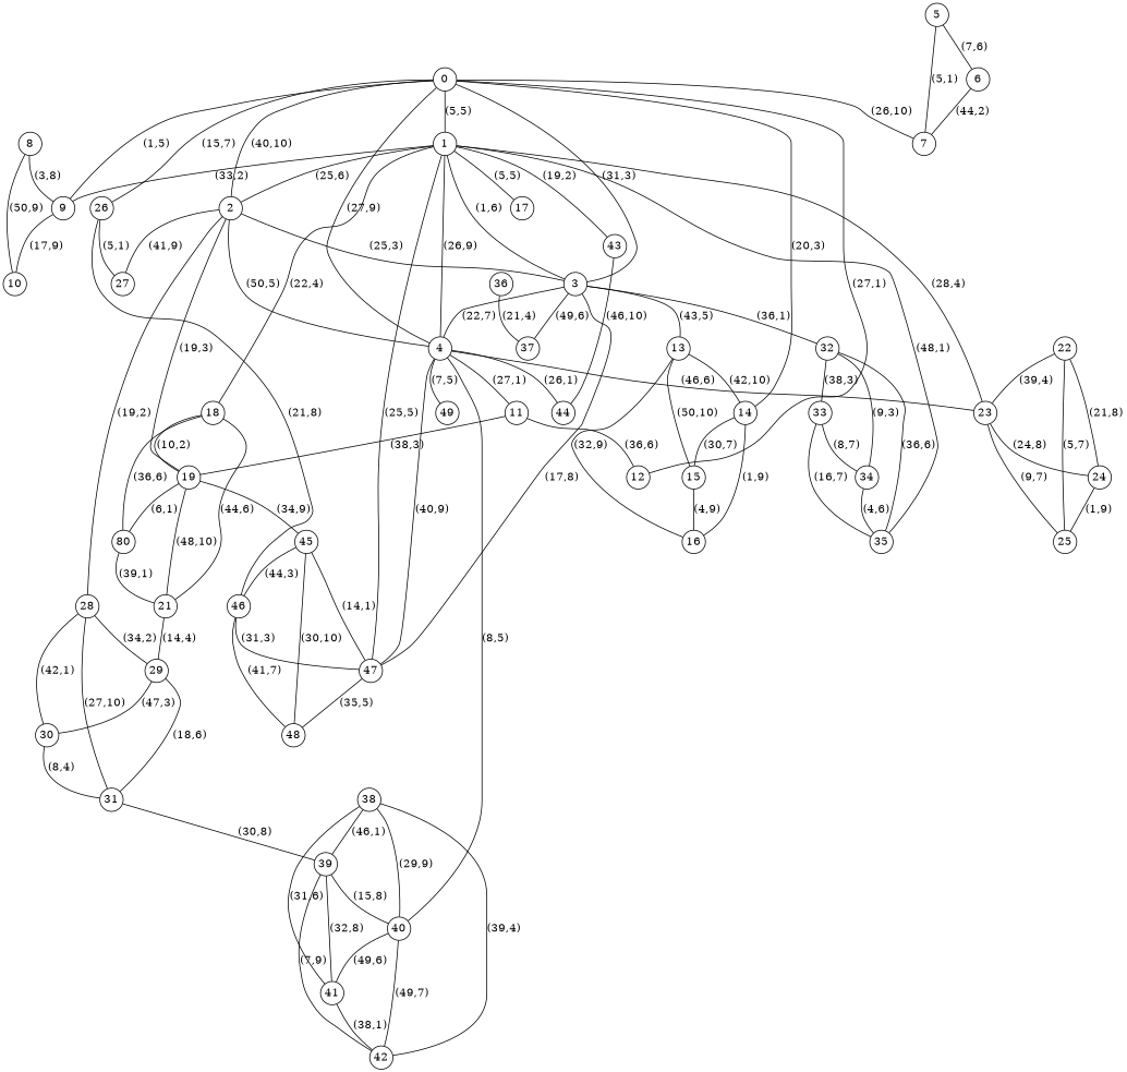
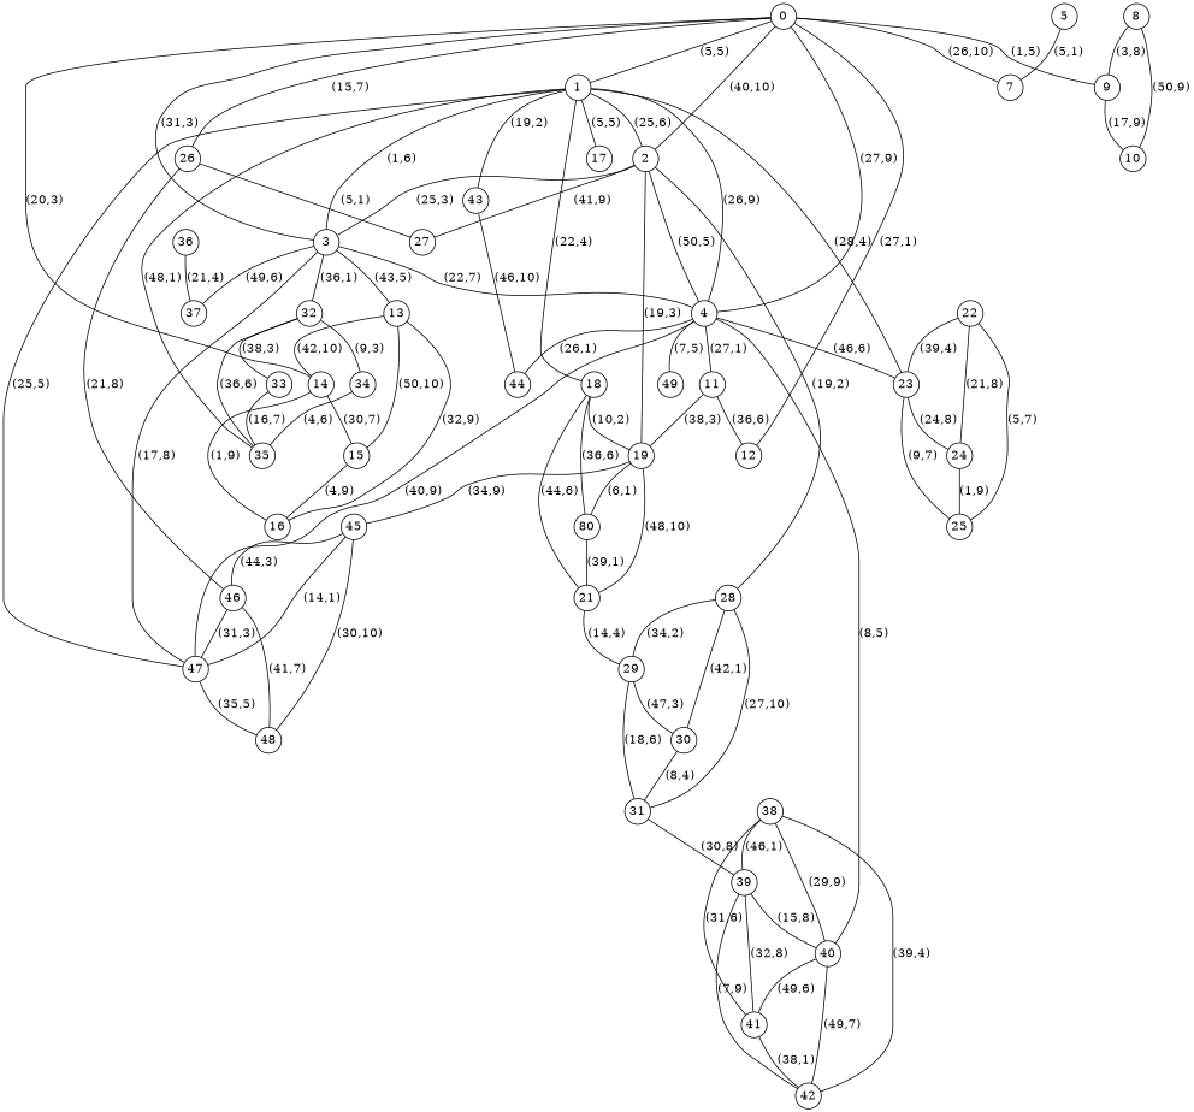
  digraph {
    node [fixedsize=true shape=circle]
    edge [dir=none]
    0 [width=0.4]
    26 [width=0.4]
    14 [width=0.4]
    12 [width=0.4]
    9 [width=0.4]
    7 [width=0.4]
    1 [width=0.4]
    2 [width=0.4]
    3 [width=0.4]
    4 [width=0.4]
    27 [width=0.4]
    46 [width=0.4]
    15 [width=0.4]
    16 [width=0.4]
    10 [width=0.4]
    43 [width=0.4]
    35 [width=0.4]
    47 [width=0.4]
    23 [width=0.4]
    18 [width=0.4]
    17 [width=0.4]
    19 [width=0.4]
    28 [width=0.4]
    13 [width=0.4]
    37 [width=0.4]
    32 [width=0.4]
    11 [width=0.4]
    49 [width=0.4]
    44 [width=0.4]
    40 [width=0.4]
    48 [width=0.4]
    24 [width=0.4]
    25 [width=0.4]
    n34 [label=80 width=0.4]
    21 [width=0.4]
    45 [width=0.4]
    29 [width=0.4]
    30 [width=0.4]
    31 [width=0.4]
    33 [width=0.4]
    34 [width=0.4]
    41 [width=0.4]
    42 [width=0.4]
    39 [width=0.4]
    5 [width=0.4]
-   6 [width=0.4]
    8 [width=0.4]
    22 [width=0.4]
    36 [width=0.4]
    38 [width=0.4]
    0 -> 26 [label="(15,7)"]
    0 -> 14 [label="(20,3)"]
    0 -> 12 [label="(27,1)"]
    0 -> 9 [label="(1,5)"]
    0 -> 7 [label="(26,10)"]
    0 -> 1 [label="(5,5)"]
    0 -> 2 [label="(40,10)"]
    0 -> 3 [label="(31,3)"]
    0 -> 4 [label="(27,9)"]
    26 -> 27 [label="(5,1)"]
    26 -> 46 [label="(21,8)"]
    14 -> 15 [label="(30,7)"]
    14 -> 16 [label="(1,9)"]
    9 -> 10 [label="(17,9)"]
-   1 -> 9 [label="(33,2)"]
    1 -> 2 [label="(25,6)"]
    1 -> 3 [label="(1,6)"]
    1 -> 4 [label="(26,9)"]
    1 -> 43 [label="(19,2)"]
    1 -> 35 [label="(48,1)"]
    1 -> 47 [label="(25,5)"]
    1 -> 23 [label="(28,4)"]
    1 -> 18 [label="(22,4)"]
    1 -> 17 [label="(5,5)"]
    2 -> 3 [label="(25,3)"]
    2 -> 4 [label="(50,5)"]
    2 -> 27 [label="(41,9)"]
    2 -> 19 [label="(19,3)"]
    2 -> 28 [label="(19,2)"]
    3 -> 4 [label="(22,7)"]
    3 -> 47 [label="(17,8)"]
    3 -> 13 [label="(43,5)"]
    3 -> 37 [label="(49,6)"]
    3 -> 32 [label="(36,1)"]
    4 -> 47 [label="(40,9)"]
    4 -> 23 [label="(46,6)"]
    4 -> 11 [label="(27,1)"]
    4 -> 49 [label="(7,5)"]
    4 -> 44 [label="(26,1)"]
    4 -> 40 [label="(8,5)"]
    46 -> 47 [label="(31,3)"]
    46 -> 48 [label="(41,7)"]
    15 -> 16 [label="(4,9)"]
    43 -> 44 [label="(46,10)"]
    47 -> 48 [label="(35,5)"]
    23 -> 24 [label="(24,8)"]
    23 -> 25 [label="(9,7)"]
    18 -> 19 [label="(10,2)"]
    18 -> n34 [label="(36,6)"]
    18 -> 21 [label="(44,6)"]
    19 -> n34 [label="(6,1)"]
    19 -> 21 [label="(48,10)"]
    19 -> 45 [label="(34,9)"]
    28 -> 29 [label="(34,2)"]
    28 -> 30 [label="(42,1)"]
    28 -> 31 [label="(27,10)"]
    13 -> 14 [label="(42,10)"]
    13 -> 15 [label="(50,10)"]
    13 -> 16 [label="(32,9)"]
    32 -> 35 [label="(36,6)"]
    32 -> 33 [label="(38,3)"]
    32 -> 34 [label="(9,3)"]
    11 -> 12 [label="(36,6)"]
    11 -> 19 [label="(38,3)"]
    40 -> 41 [label="(49,6)"]
    40 -> 42 [label="(49,7)"]
    24 -> 25 [label="(1,9)"]
    n34 -> 21 [label="(39,1)"]
    21 -> 29 [label="(14,4)"]
    45 -> 46 [label="(44,3)"]
    45 -> 47 [label="(14,1)"]
    45 -> 48 [label="(30,10)"]
    29 -> 30 [label="(47,3)"]
    29 -> 31 [label="(18,6)"]
    30 -> 31 [label="(8,4)"]
    31 -> 39 [label="(30,8)"]
    33 -> 35 [label="(16,7)"]
-   33 -> 34 [label="(8,7)"]
    34 -> 35 [label="(4,6)"]
    41 -> 42 [label="(38,1)"]
    39 -> 40 [label="(15,8)"]
    39 -> 41 [label="(32,8)"]
    39 -> 42 [label="(7,9)"]
    5 -> 7 [label="(5,1)"]
-   5 -> 6 [label="(7,6)"]
-   6 -> 7 [label="(44,2)"]
    8 -> 9 [label="(3,8)"]
    8 -> 10 [label="(50,9)"]
    22 -> 23 [label="(39,4)"]
    22 -> 24 [label="(21,8)"]
    22 -> 25 [label="(5,7)"]
    36 -> 37 [label="(21,4)"]
    38 -> 40 [label="(29,9)"]
    38 -> 41 [label="(31,6)"]
    38 -> 42 [label="(39,4)"]
    38 -> 39 [label="(46,1)"]
  }
